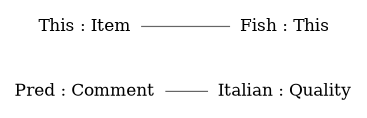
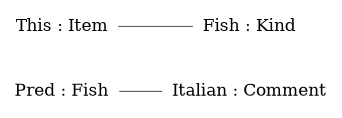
  graph {
    rankdir=LR
    node [shape=plaintext style=solid]
    edge [color=gray40 style=solid]
-   n1 [label="Pred : Comment"]
-   n2 [label="Italian : Quality"]
+   n1 [label="Pred : Fish"]
+   n2 [label="Italian : Comment"]
    n3 [label="This : Item"]
-   n4 [label="Fish : This"]
+   n4 [label="Fish : Kind"]
    n1 -- n2
    n3 -- n4
  }
